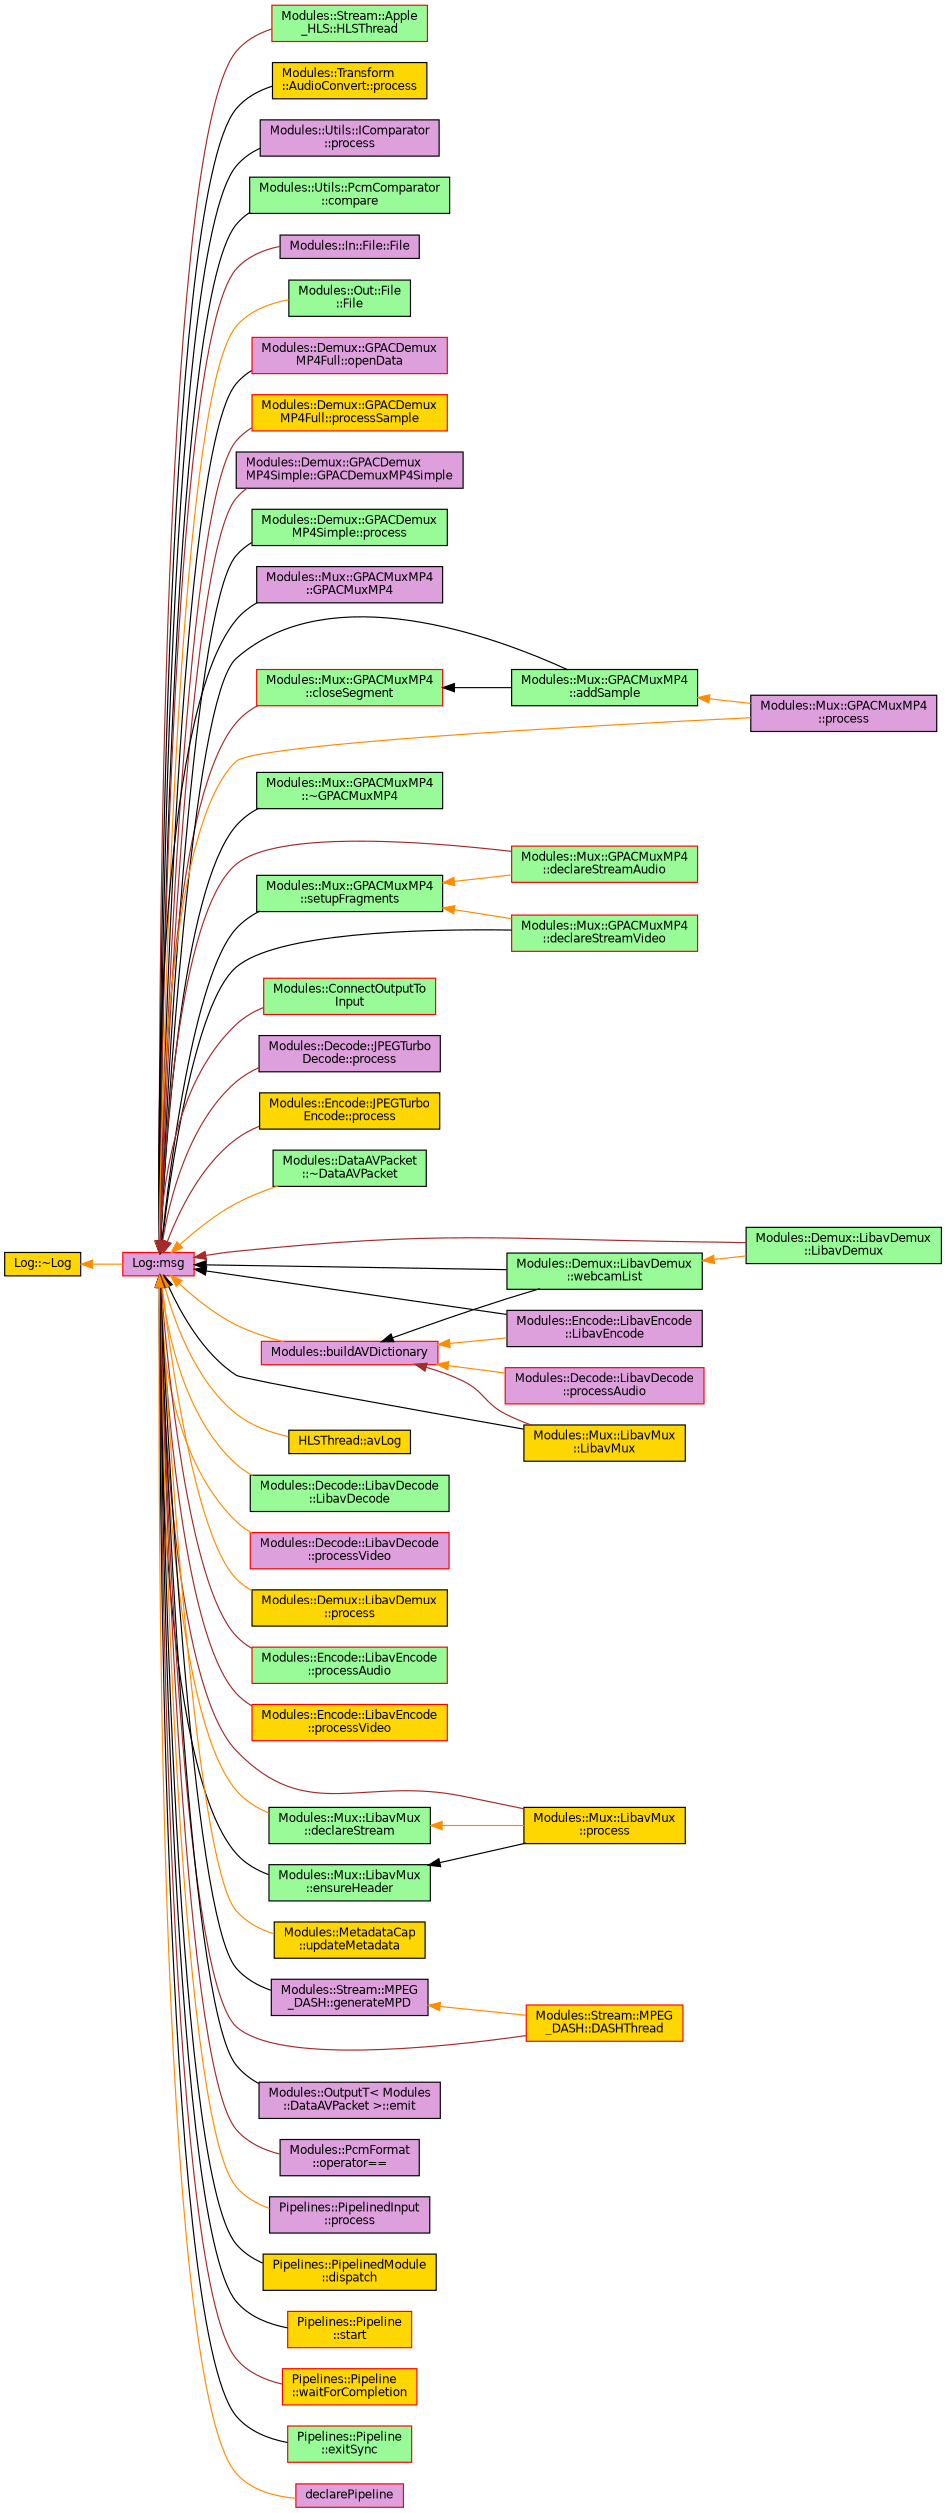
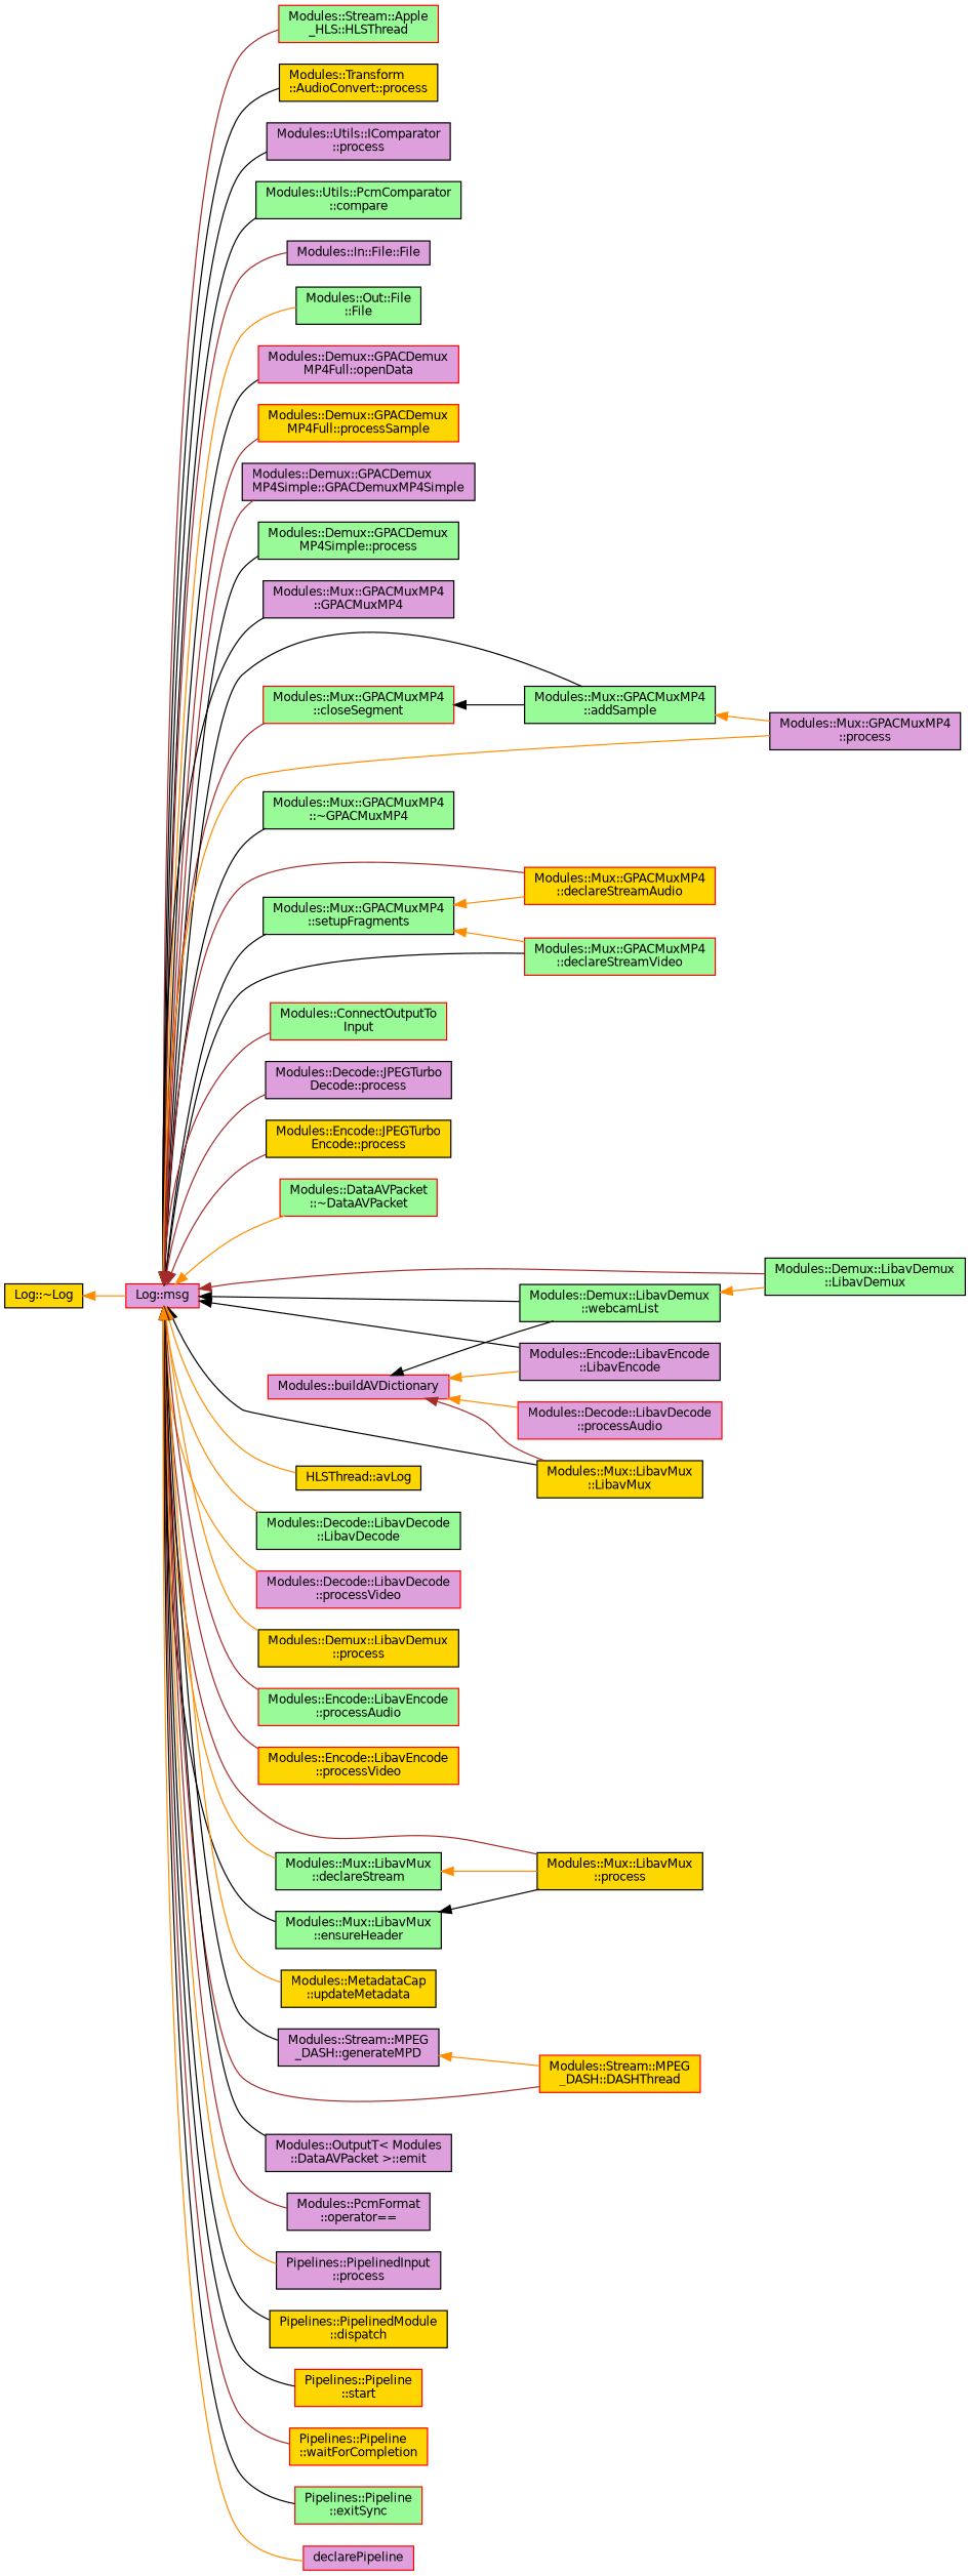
  digraph {
    fontname="DejaVu Sans"
    rankdir=LR
    node [color=black fillcolor=palegreen fontname="DejaVu Sans" fontsize=10 shape=record style=filled]
    edge [color=black dir=back fontname="DejaVu Sans" fontsize=10 labelfontname=Helvetica labelfontsize=10 style=solid]
    n1 [fillcolor=gold fontcolor=black height=0.2 label="Log::~Log" width=0.4]
    n2 [color=red fillcolor=plum height=0.2 label="Log::msg" width=0.4]
    n3 [color=red height=0.2 label="Modules::Stream::Apple\l_HLS::HLSThread" width=0.4]
    n4 [fillcolor=gold height=0.2 label="Modules::Transform\l::AudioConvert::process" width=0.4]
    n5 [fillcolor=plum height=0.2 label="Modules::Utils::IComparator\l::process" width=0.4]
    n6 [height=0.2 label="Modules::Utils::PcmComparator\l::compare" width=0.4]
    n7 [fillcolor=plum height=0.2 label="Modules::In::File::File" width=0.4]
    n8 [height=0.2 label="Modules::Out::File\l::File" width=0.4]
    n9 [color=red fillcolor=plum height=0.2 label="Modules::Demux::GPACDemux\lMP4Full::openData" width=0.4]
    n10 [color=red fillcolor=gold height=0.2 label="Modules::Demux::GPACDemux\lMP4Full::processSample" width=0.4]
    n11 [fillcolor=plum height=0.2 label="Modules::Demux::GPACDemux\lMP4Simple::GPACDemuxMP4Simple" width=0.4]
    n12 [height=0.2 label="Modules::Demux::GPACDemux\lMP4Simple::process" width=0.4]
    n13 [fillcolor=plum height=0.2 label="Modules::Mux::GPACMuxMP4\l::GPACMuxMP4" width=0.4]
    n14 [color=red height=0.2 label="Modules::Mux::GPACMuxMP4\l::closeSegment" width=0.4]
    n15 [height=0.2 label="Modules::Mux::GPACMuxMP4\l::addSample" width=0.4]
    n16 [fillcolor=plum height=0.2 label="Modules::Mux::GPACMuxMP4\l::process" width=0.4]
    n17 [height=0.2 label="Modules::Mux::GPACMuxMP4\l::~GPACMuxMP4" width=0.4]
    n18 [height=0.2 label="Modules::Mux::GPACMuxMP4\l::setupFragments" width=0.4]
-   n19 [color=red height=0.2 label="Modules::Mux::GPACMuxMP4\l::declareStreamAudio" width=0.4]
+   n19 [color=red fillcolor=gold height=0.2 label="Modules::Mux::GPACMuxMP4\l::declareStreamAudio" width=0.4]
    n20 [color=red height=0.2 label="Modules::Mux::GPACMuxMP4\l::declareStreamVideo" width=0.4]
    n21 [color=red height=0.2 label="Modules::ConnectOutputTo\lInput" width=0.4]
    n22 [fillcolor=plum height=0.2 label="Modules::Decode::JPEGTurbo\lDecode::process" width=0.4]
    n23 [fillcolor=gold height=0.2 label="Modules::Encode::JPEGTurbo\lEncode::process" width=0.4]
-   n24 [height=0.2 label="Modules::DataAVPacket\l::~DataAVPacket" width=0.4]
+   n24 [color=red height=0.2 label="Modules::DataAVPacket\l::~DataAVPacket" width=0.4]
    n25 [color=red fillcolor=plum height=0.2 label="Modules::buildAVDictionary" width=0.4]
    n26 [height=0.2 label="Modules::Demux::LibavDemux\l::webcamList" width=0.4]
    n27 [height=0.2 label="Modules::Demux::LibavDemux\l::LibavDemux" width=0.4]
    n28 [fillcolor=plum height=0.2 label="Modules::Encode::LibavEncode\l::LibavEncode" width=0.4]
    n29 [fillcolor=gold height=0.2 label="Modules::Mux::LibavMux\l::LibavMux" width=0.4]
    n30 [fillcolor=gold height=0.2 label="HLSThread::avLog" width=0.4]
    n31 [height=0.2 label="Modules::Decode::LibavDecode\l::LibavDecode" width=0.4]
    n32 [color=red fillcolor=plum height=0.2 label="Modules::Decode::LibavDecode\l::processVideo" width=0.4]
    n33 [fillcolor=gold height=0.2 label="Modules::Demux::LibavDemux\l::process" width=0.4]
    n34 [color=red height=0.2 label="Modules::Encode::LibavEncode\l::processAudio" width=0.4]
    n35 [color=red fillcolor=gold height=0.2 label="Modules::Encode::LibavEncode\l::processVideo" width=0.4]
    n36 [height=0.2 label="Modules::Mux::LibavMux\l::declareStream" width=0.4]
    n37 [fillcolor=gold height=0.2 label="Modules::Mux::LibavMux\l::process" width=0.4]
    n38 [height=0.2 label="Modules::Mux::LibavMux\l::ensureHeader" width=0.4]
    n39 [fillcolor=gold height=0.2 label="Modules::MetadataCap\l::updateMetadata" width=0.4]
    n40 [color=red fillcolor=gold height=0.2 label="Modules::Stream::MPEG\l_DASH::DASHThread" width=0.4]
    n41 [fillcolor=plum height=0.2 label="Modules::Stream::MPEG\l_DASH::generateMPD" width=0.4]
    n42 [fillcolor=plum height=0.2 label="Modules::OutputT\< Modules\l::DataAVPacket \>::emit" width=0.4]
    n43 [fillcolor=plum height=0.2 label="Modules::PcmFormat\l::operator==" width=0.4]
    n44 [fillcolor=plum height=0.2 label="Pipelines::PipelinedInput\l::process" width=0.4]
    n45 [fillcolor=gold height=0.2 label="Pipelines::PipelinedModule\l::dispatch" width=0.4]
    n46 [color=red fillcolor=gold height=0.2 label="Pipelines::Pipeline\l::start" width=0.4]
    n47 [color=red fillcolor=gold height=0.2 label="Pipelines::Pipeline\l::waitForCompletion" width=0.4]
    n48 [color=red height=0.2 label="Pipelines::Pipeline\l::exitSync" width=0.4]
    n49 [color=red fillcolor=plum height=0.2 label=declarePipeline width=0.4]
    n50 [color=red fillcolor=plum height=0.2 label="Modules::Decode::LibavDecode\l::processAudio" width=0.4]
    n1 -> n2 [color=darkorange]
    n2 -> n3 [color=brown]
    n2 -> n4
    n2 -> n5
    n2 -> n6
    n2 -> n7 [color=brown]
    n2 -> n8 [color=darkorange]
    n2 -> n9
    n2 -> n10 [color=brown]
    n2 -> n11 [color=brown]
    n2 -> n12
    n2 -> n13
    n2 -> n14 [color=brown]
    n2 -> n15
    n2 -> n16 [color=darkorange]
    n2 -> n17
    n2 -> n18
    n2 -> n19 [color=brown]
    n2 -> n20
    n2 -> n21 [color=brown]
    n2 -> n22 [color=brown]
    n2 -> n23 [color=brown]
    n2 -> n24 [color=darkorange]
-   n2 -> n25 [color=darkorange]
    n2 -> n26
    n2 -> n27 [color=brown]
    n2 -> n28
    n2 -> n29
    n2 -> n30 [color=darkorange]
    n2 -> n31 [color=darkorange]
    n2 -> n32 [color=darkorange]
    n2 -> n33 [color=darkorange]
    n2 -> n34 [color=brown]
    n2 -> n35 [color=brown]
    n2 -> n36 [color=darkorange]
    n2 -> n37 [color=brown]
    n2 -> n38
    n2 -> n39 [color=darkorange]
    n2 -> n40 [color=brown]
    n2 -> n41
    n2 -> n42
    n2 -> n43 [color=brown]
    n2 -> n44 [color=darkorange]
    n2 -> n45
    n2 -> n46
    n2 -> n47 [color=brown]
    n2 -> n48
    n2 -> n49 [color=darkorange]
    n14 -> n15
    n15 -> n16 [color=darkorange]
    n18 -> n19 [color=darkorange]
    n18 -> n20 [color=darkorange]
    n25 -> n26
    n25 -> n28 [color=darkorange]
    n25 -> n29 [color=brown]
    n25 -> n50 [color=darkorange]
    n26 -> n27 [color=darkorange]
    n36 -> n37 [color=darkorange]
    n38 -> n37
    n41 -> n40 [color=darkorange]
  }
